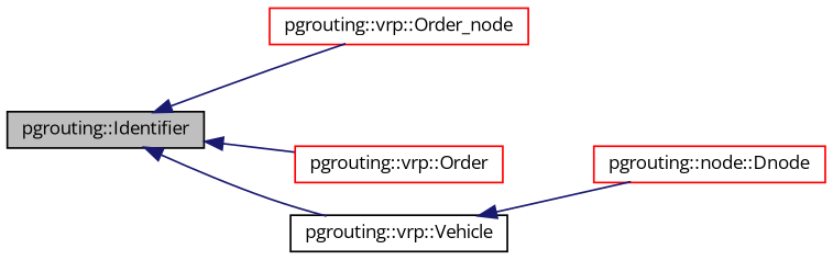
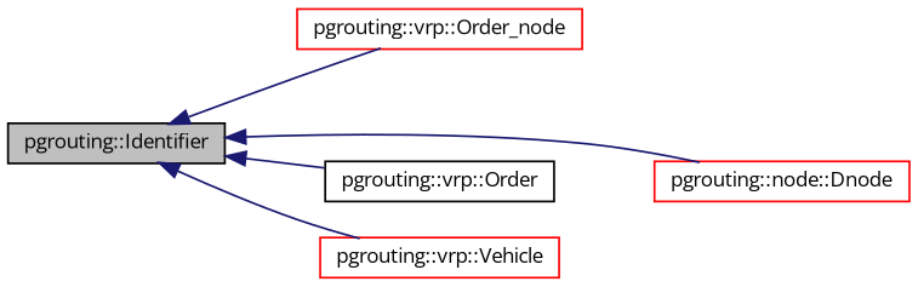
  digraph {
    fontname="Open Sans"
    rankdir=LR
    node [color=red fillcolor=white fontname="Open Sans" fontsize=10 shape=record style=filled]
    edge [color=midnightblue dir=back fontname="Open Sans" fontsize=10 labelfontname=Helvetica labelfontsize=10 style=solid]
    n1 [color=black fillcolor=grey75 fontcolor=black height=0.2 label="pgrouting::Identifier" width=0.4]
    n2 [height=0.2 label="pgrouting::vrp::Order_node" width=0.4]
    n3 [height=0.2 label="pgrouting::node::Dnode" width=0.4]
-   n4 [height=0.2 label="pgrouting::vrp::Order" width=0.4]
-   n5 [color=black height=0.2 label="pgrouting::vrp::Vehicle" width=0.4]
+   n4 [color=black height=0.2 label="pgrouting::vrp::Order" width=0.4]
+   n5 [height=0.2 label="pgrouting::vrp::Vehicle" width=0.4]
    n1 -> n2
-   n5 -> n3
+   n1 -> n3
    n1 -> n4
    n1 -> n5
  }
